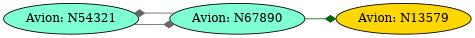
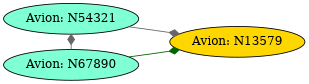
  digraph {
    rankdir=LR
    node [fillcolor=aquamarine style=filled]
    edge [arrowhead=diamond color=gray40]
    n1 [label="Avion: N54321"]
    n2 [label="Avion: N67890"]
    n3 [fillcolor=gold label="Avion: N13579"]
-   n1 -> n2
+   n1 -> n3
    n2 -> n1 [constraint=false]
    n2 -> n3 [color=darkgreen]
  }
